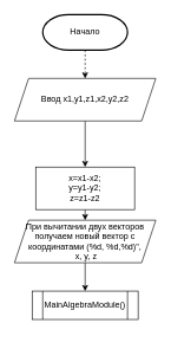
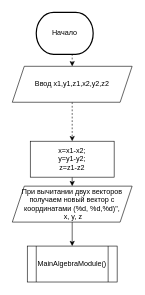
  <mxCell id="0" />
  <mxCell id="1" parent="0" />
  <mxCell id="2" style="edgeStyle=orthogonalEdgeStyle;rounded=0;orthogonalLoop=1;jettySize=auto;html=1;exitX=0.5;exitY=1;exitDx=0;exitDy=0;exitPerimeter=0;entryX=0.5;entryY=0;entryDx=0;entryDy=0;dashed=1;" parent="1" source="3" target="5" edge="1"><mxGeometry relative="1" as="geometry" /></mxCell>
- <mxCell id="3" value="Начало" style="strokeWidth=2;html=1;shape=mxgraph.flowchart.terminator;whiteSpace=wrap;" parent="1" vertex="1"><mxGeometry x="60" y="20" width="120" height="50" as="geometry" /></mxCell>
- <mxCell id="4" style="edgeStyle=orthogonalEdgeStyle;rounded=0;orthogonalLoop=1;jettySize=auto;html=1;exitX=0.5;exitY=1;exitDx=0;exitDy=0;entryX=0.5;entryY=0;entryDx=0;entryDy=0;" parent="1" source="5" target="9" edge="1"><mxGeometry relative="1" as="geometry" /></mxCell>
+ <mxCell id="3" value="Начало" style="strokeWidth=2;html=1;shape=mxgraph.flowchart.terminator;whiteSpace=wrap;" parent="1" vertex="1"><mxGeometry x="60" y="20" width="95" height="70" as="geometry" /></mxCell>
+ <mxCell id="4" style="edgeStyle=orthogonalEdgeStyle;rounded=0;orthogonalLoop=1;jettySize=auto;html=1;exitX=0.5;exitY=1;exitDx=0;exitDy=0;entryX=0.5;entryY=0;entryDx=0;entryDy=0;dashed=1;" parent="1" source="5" target="9" edge="1"><mxGeometry relative="1" as="geometry" /></mxCell>
  <mxCell id="5" value="Ввод x1,y1,z1,x2,y2,z2" style="shape=parallelogram;perimeter=parallelogramPerimeter;whiteSpace=wrap;html=1;fixedSize=1;" parent="1" vertex="1"><mxGeometry x="20" y="110" width="200" height="60" as="geometry" /></mxCell>
  <mxCell id="6" style="edgeStyle=orthogonalEdgeStyle;rounded=0;orthogonalLoop=1;jettySize=auto;html=1;exitX=0.5;exitY=1;exitDx=0;exitDy=0;entryX=0.5;entryY=0;entryDx=0;entryDy=0;" parent="1" source="7" target="10" edge="1"><mxGeometry relative="1" as="geometry" /></mxCell>
  <mxCell id="7" value="При вычитании двух векторов получаем новый вектор с координатами (%d, %d,%d)&quot;,&lt;br&gt;&amp;nbsp;x, y, z" style="shape=parallelogram;perimeter=parallelogramPerimeter;whiteSpace=wrap;html=1;fixedSize=1;" parent="1" vertex="1"><mxGeometry x="20" y="310" width="200" height="60" as="geometry" /></mxCell>
  <mxCell id="8" style="edgeStyle=orthogonalEdgeStyle;rounded=0;orthogonalLoop=1;jettySize=auto;html=1;exitX=0.5;exitY=1;exitDx=0;exitDy=0;entryX=0.5;entryY=0;entryDx=0;entryDy=0;" parent="1" source="9" target="7" edge="1"><mxGeometry relative="1" as="geometry" /></mxCell>
  <mxCell id="9" value="x=x1-x2;&lt;br&gt;y=y1-y2;&lt;br&gt;z=z1-z2" style="rounded=0;whiteSpace=wrap;html=1;" parent="1" vertex="1"><mxGeometry x="50" y="235" width="140" height="60" as="geometry" /></mxCell>
- <mxCell id="10" value="MainAlgebraModule()" style="shape=process;whiteSpace=wrap;html=1;backgroundOutline=1;" parent="1" vertex="1"><mxGeometry x="45" y="410" width="150" height="40" as="geometry" /></mxCell>
+ <mxCell id="10" value="MainAlgebraModule()" style="shape=process;whiteSpace=wrap;html=1;backgroundOutline=1;" parent="1" vertex="1"><mxGeometry x="45" y="410" width="150" height="60" as="geometry" /></mxCell>
